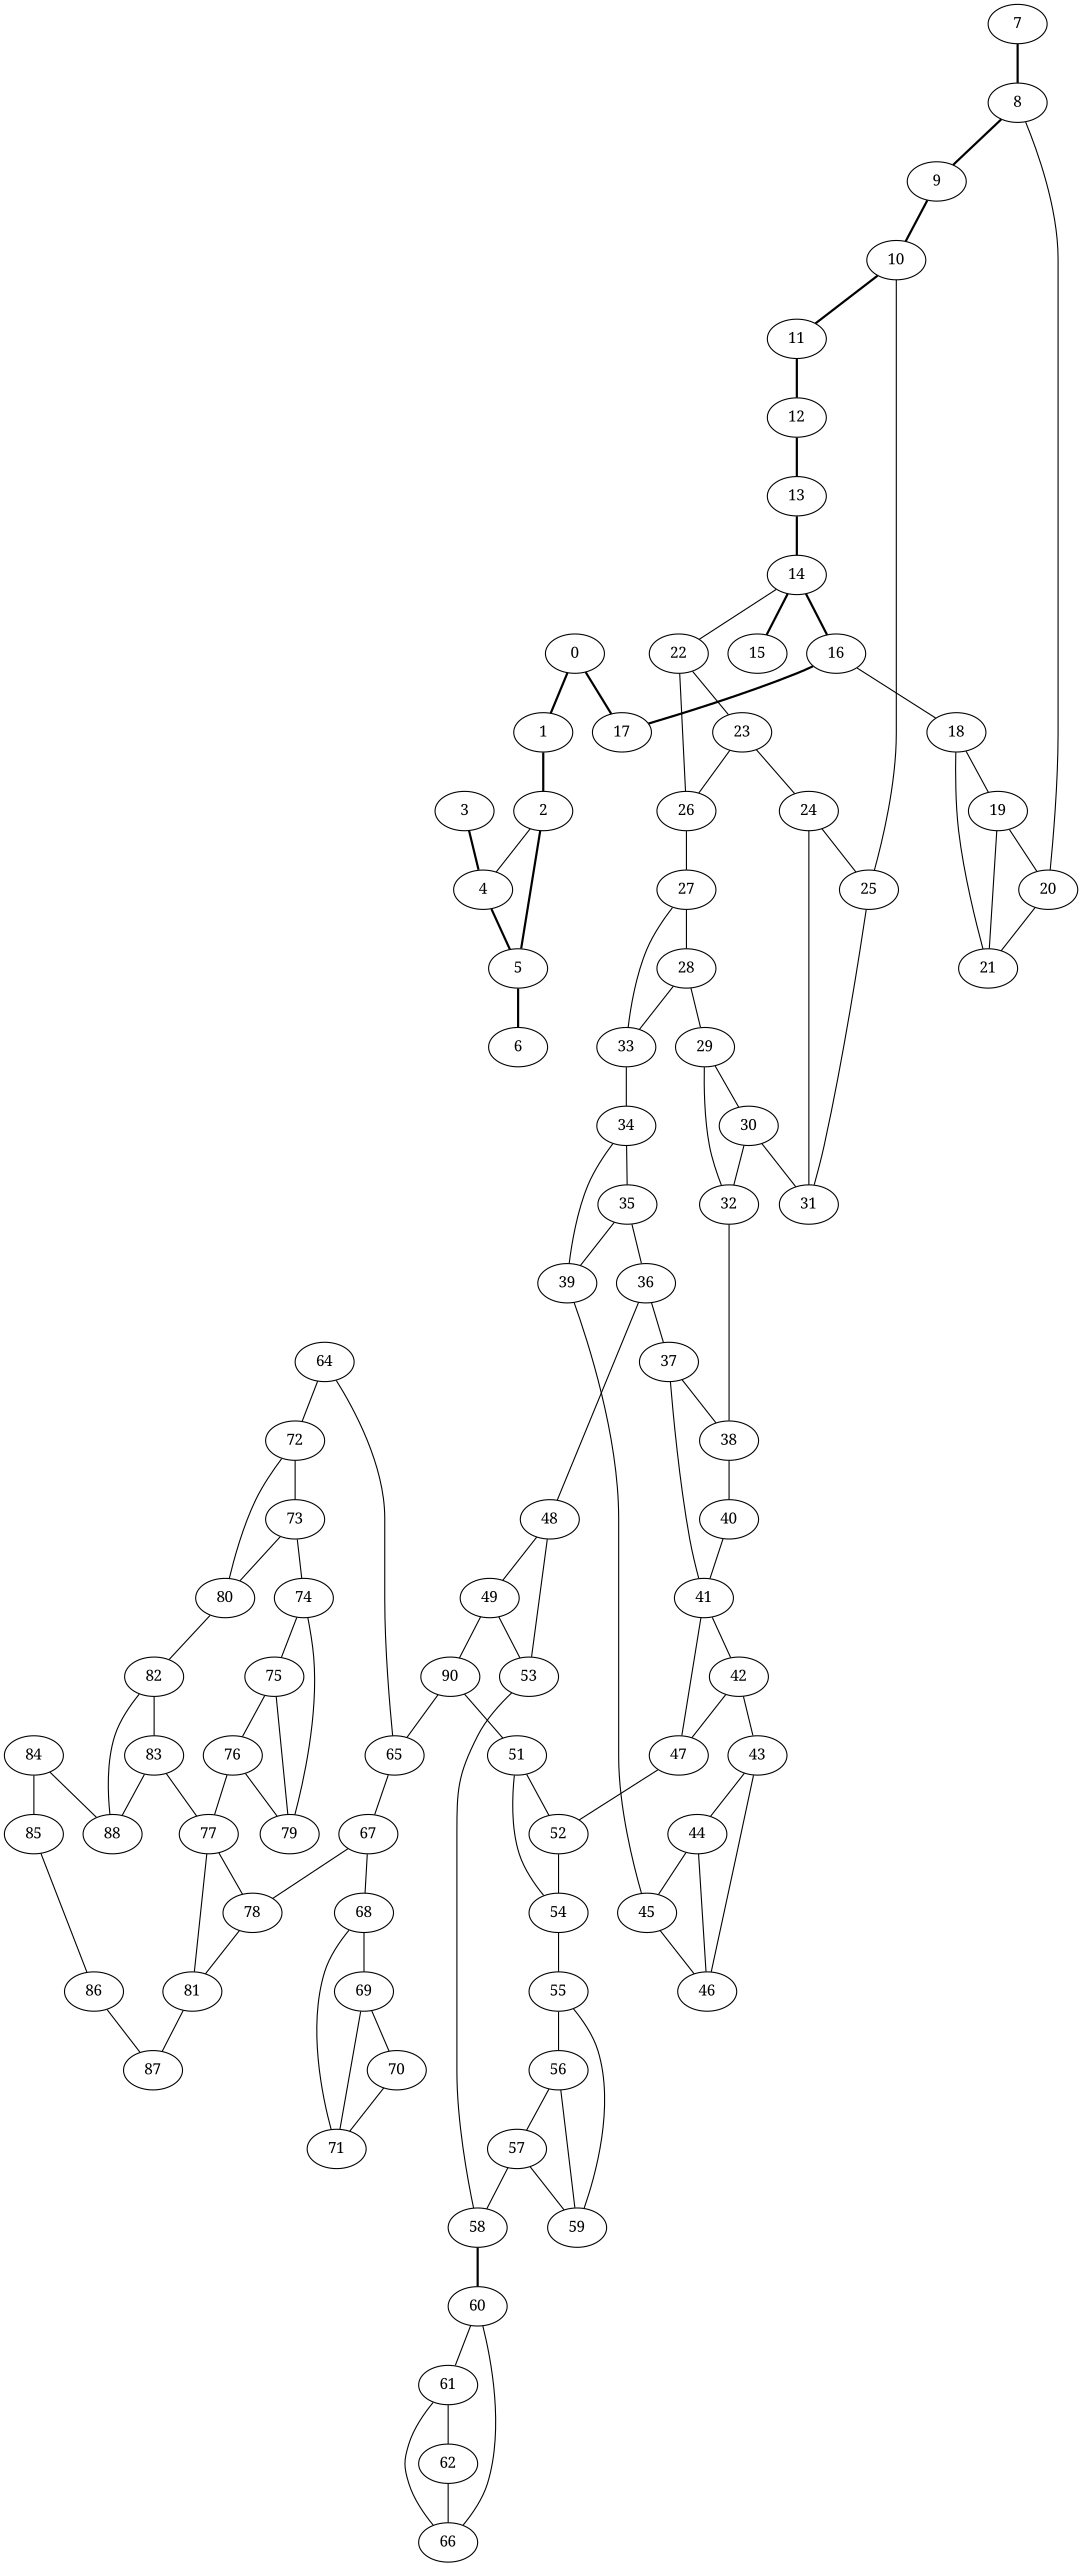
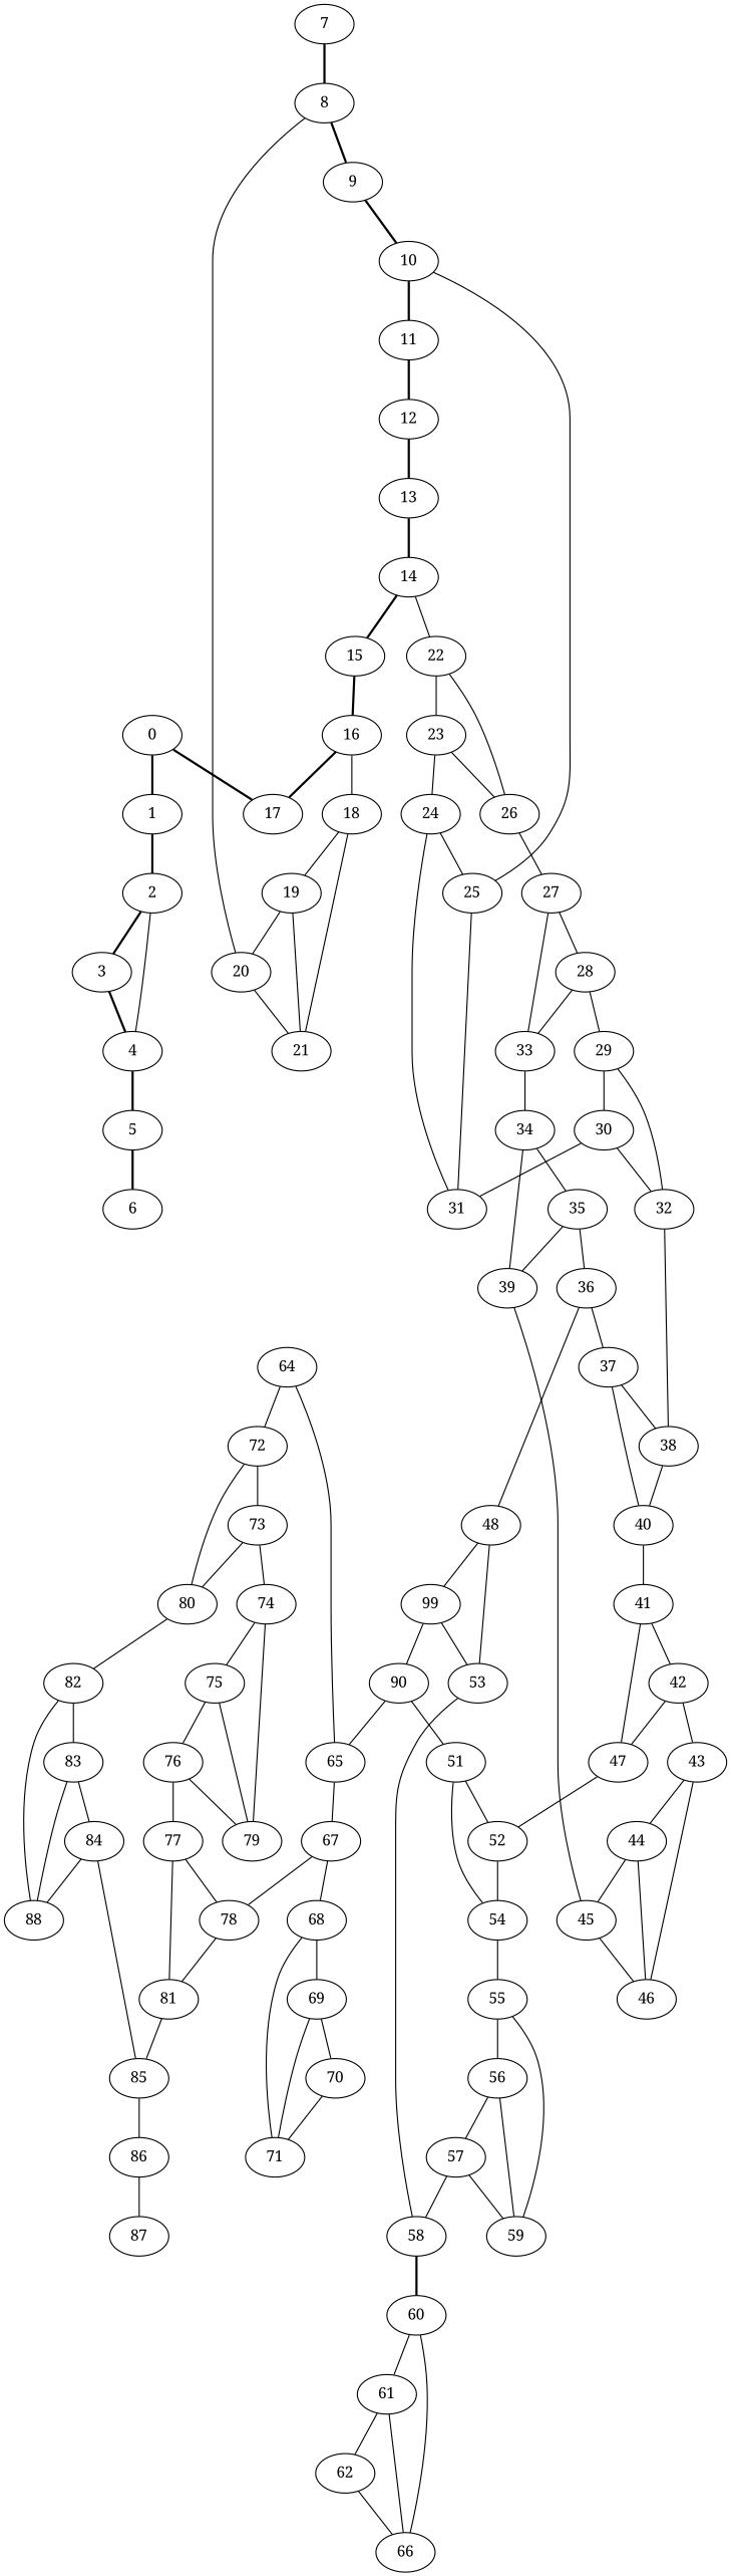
  graph {
    fontname="Noto Serif"
    node [fontname="Noto Serif"]
    edge [fontname="Noto Serif"]
    0
    1
    17
    2
    3
    4
    5
    6
    7
    8
    9
    20
    10
    21
    11
    25
    12
    31
    13
    14
    15
    22
    16
    23
    26
    18
    24
    27
    19
    28
    33
    29
    34
    30
    32
    35
    39
    38
    40
    41
    36
    45
    37
    48
    46
-   49
+   49 [label=99]
    53
    n48 [label=90]
    58
    42
    47
    43
    52
    44
    54
    55
    51
    65
    60
    67
    68
    78
    56
    59
    61
    66
    57
    62
    64
    72
    70
    71
    73
    80
    74
    82
    69
    81
    87
    75
    79
    83
    88
    76
    77
    84
    85
    86
    0 -- 1 [style=bold]
    0 -- 17 [style=bold]
    1 -- 2 [style=bold]
-   2 -- 5 [style=bold]
+   2 -- 3 [style=bold]
    2 -- 4
    3 -- 4 [style=bold]
    4 -- 5 [style=bold]
    5 -- 6 [style=bold]
    7 -- 8 [style=bold]
    8 -- 9 [style=bold]
    8 -- 20
    9 -- 10 [style=bold]
    20 -- 21
    10 -- 11 [style=bold]
    10 -- 25
    11 -- 12 [style=bold]
    25 -- 31
    12 -- 13 [style=bold]
    13 -- 14 [style=bold]
    14 -- 15 [style=bold]
    14 -- 22
-   14 -- 16 [style=bold]
+   15 -- 16 [style=bold]
    22 -- 23
    22 -- 26
    16 -- 17 [style=bold]
    16 -- 18
    23 -- 26
    23 -- 24
    26 -- 27
    18 -- 21
    18 -- 19
    24 -- 25
    24 -- 31
    27 -- 28
    27 -- 33
    19 -- 20
    19 -- 21
    28 -- 33
    28 -- 29
    33 -- 34
    29 -- 30
    29 -- 32
    34 -- 35
    34 -- 39
    30 -- 31
    30 -- 32
    32 -- 38
    35 -- 39
    35 -- 36
    39 -- 45
    38 -- 40
    40 -- 41
    41 -- 42
    41 -- 47
    36 -- 37
    36 -- 48
    45 -- 46
    37 -- 38
-   37 -- 41
+   37 -- 40
    48 -- 49
    48 -- 53
    49 -- 53
    49 -- n48
    53 -- 58
    n48 -- 51
    n48 -- 65
    58 -- 60 [style=bold]
    42 -- 47
    42 -- 43
    47 -- 52
    43 -- 46
    43 -- 44
    52 -- 54
    44 -- 45
    44 -- 46
    54 -- 55
    55 -- 56
    55 -- 59
    51 -- 52
    51 -- 54
    65 -- 67
    60 -- 61
    60 -- 66
    67 -- 68
    67 -- 78
    68 -- 71
    68 -- 69
    78 -- 81
    56 -- 59
    56 -- 57
    61 -- 66
    61 -- 62
    57 -- 58
    57 -- 59
    62 -- 66
    64 -- 65
    64 -- 72
    72 -- 73
    72 -- 80
    70 -- 71
    73 -- 80
    73 -- 74
    80 -- 82
    74 -- 75
    74 -- 79
    82 -- 83
    82 -- 88
    69 -- 70
    69 -- 71
-   81 -- 87
+   81 -- 85
    75 -- 79
    75 -- 76
    83 -- 88
-   83 -- 77
+   83 -- 84
    76 -- 79
    76 -- 77
    77 -- 78
    77 -- 81
    84 -- 88
    84 -- 85
    85 -- 86
    86 -- 87
  }
